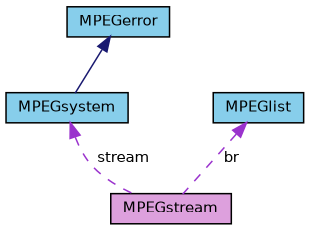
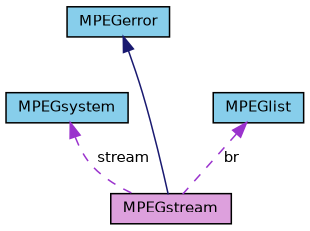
  digraph {
    node [color=black fillcolor=skyblue fontname=Helvetica fontsize=10 shape=record style=filled]
    edge [color=darkorchid3 dir=back fontname=Helvetica fontsize=10 labelfontname=Helvetica labelfontsize=10 style=dashed]
    n1 [fontcolor=black height=0.2 label=MPEGsystem width=0.4]
    n2 [fillcolor=plum height=0.2 label=MPEGstream width=0.4]
    n3 [height=0.2 label=MPEGerror width=0.4]
    n4 [height=0.2 label=MPEGlist width=0.4]
    n1 -> n2 [label=" stream"]
-   n3 -> n1 [color=midnightblue style=solid]
+   n3 -> n2 [color=midnightblue style=solid]
    n4 -> n2 [label=" br"]
  }
